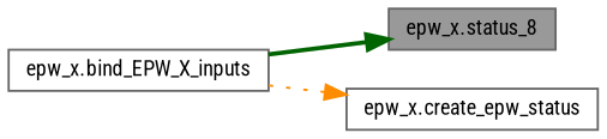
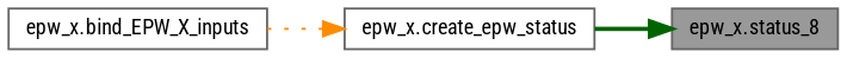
  digraph {
    fontname="Roboto Condensed"
    rankdir=RL
    node [color=grey40 fillcolor=white fontname="Roboto Condensed" fontsize=10 shape=box style=filled]
    edge [dir=back fontname="Roboto Condensed" fontsize=10 labelfontname=Helvetica labelfontsize=10]
    n1 [color=gray40 fillcolor=grey60 fontcolor=black height=0.2 label="epw_x.status_8" width=0.4]
    n2 [height=0.2 label="epw_x.create_epw_status" width=0.4]
    n3 [height=0.2 label="epw_x.bind_EPW_X_inputs" width=0.4]
-   n1 -> n3 [color=darkgreen style=bold]
+   n1 -> n2 [color=darkgreen style=bold]
    n2 -> n3 [color=darkorange style=dotted]
  }
